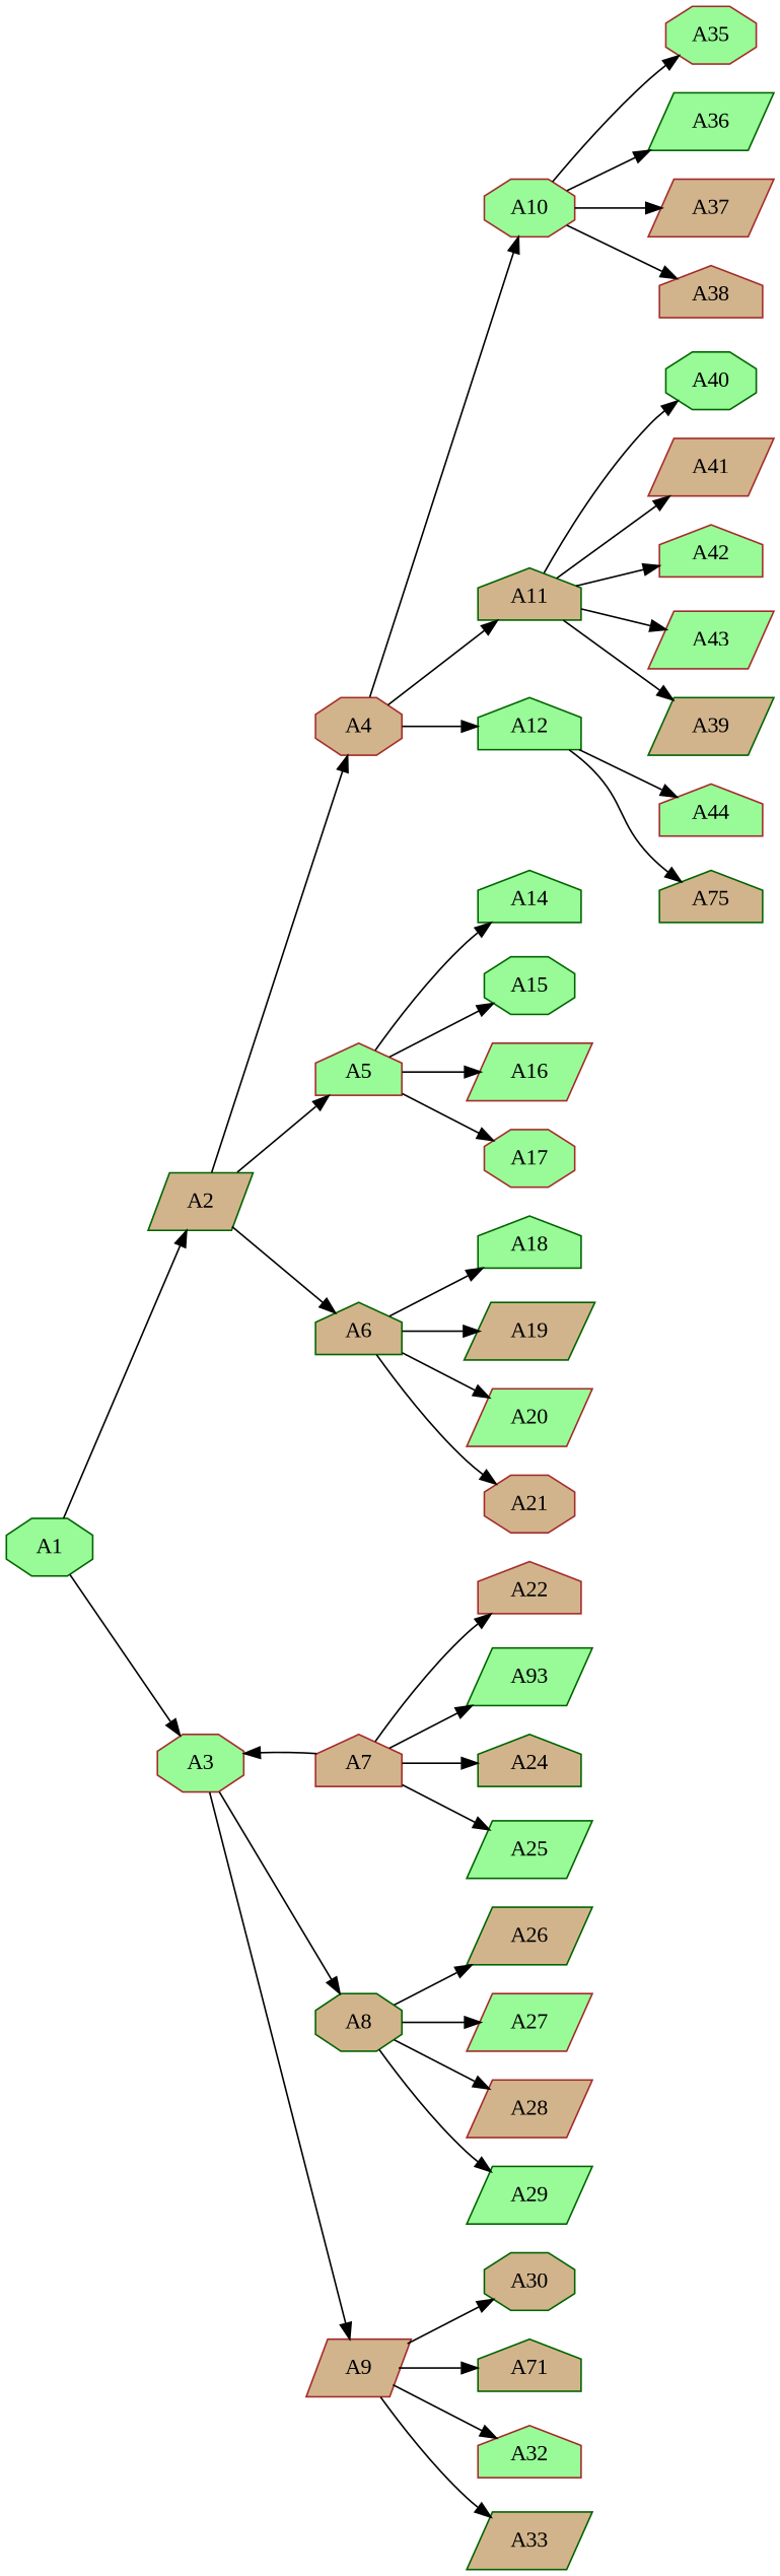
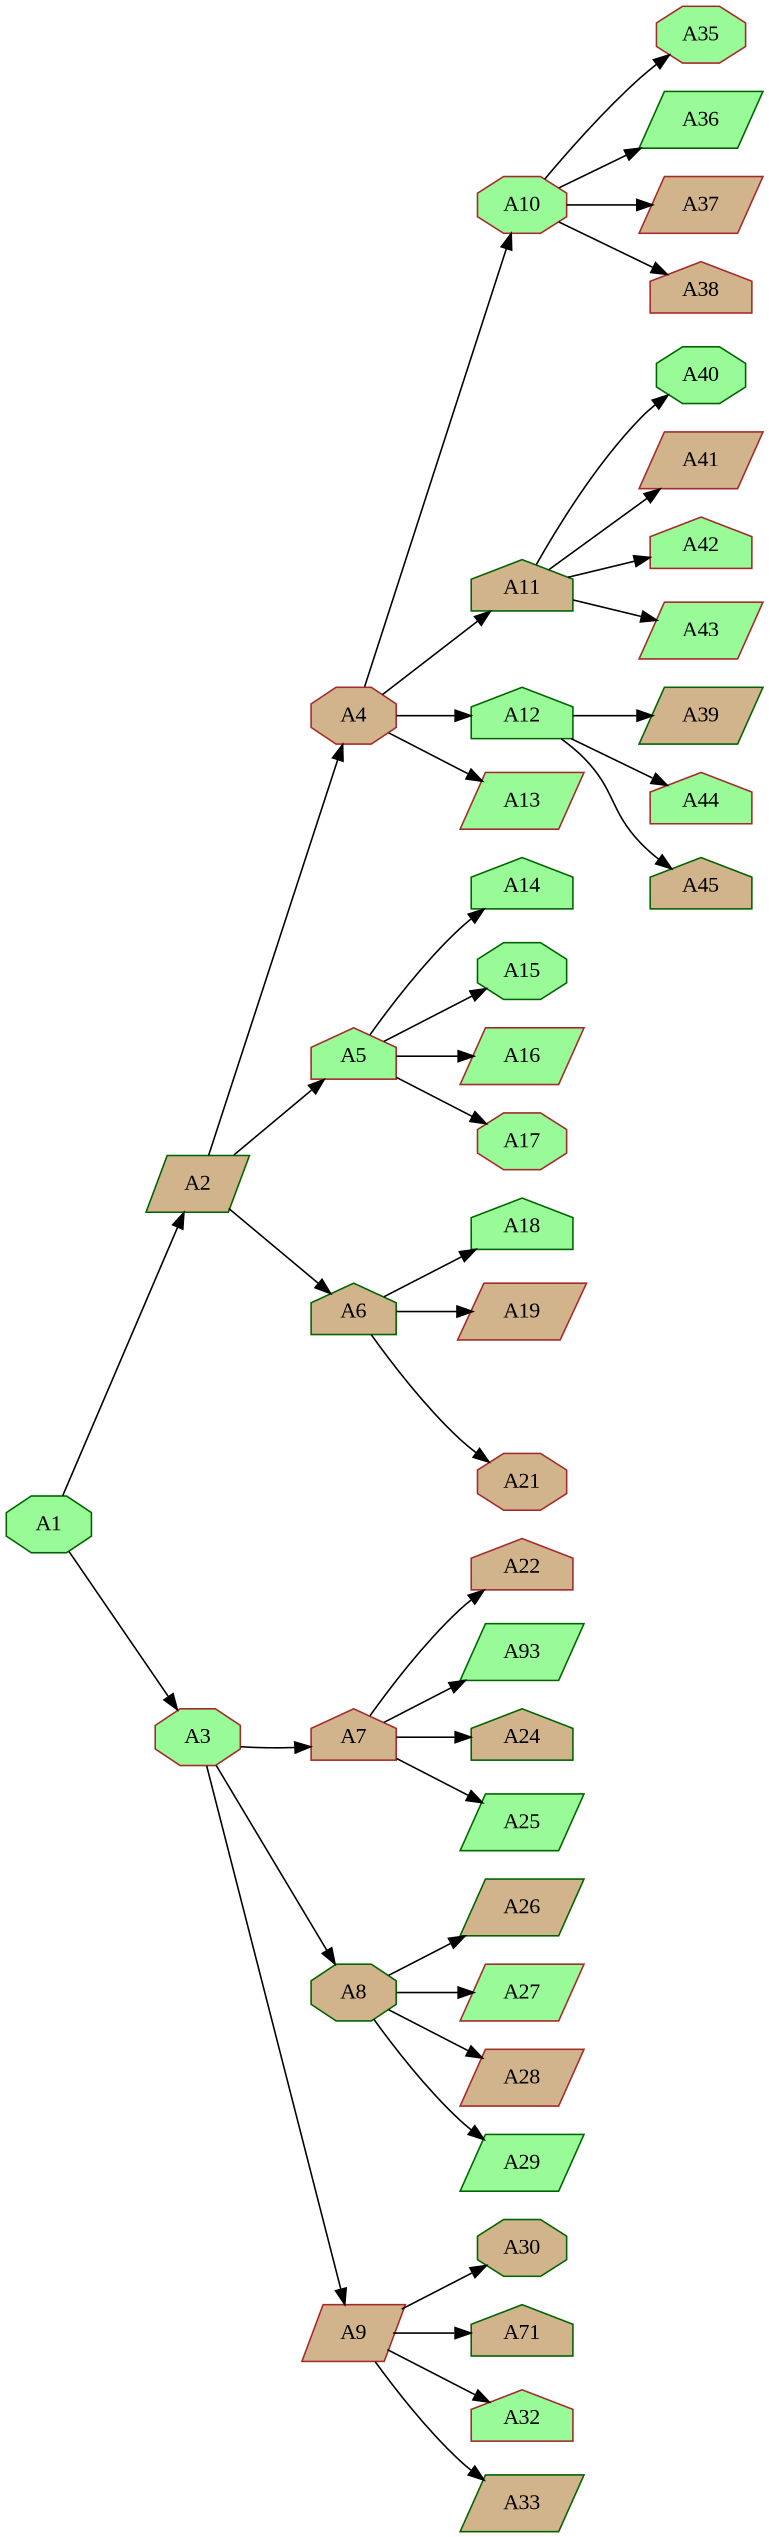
  digraph {
    fontname="Liberation Serif"
    rankdir=LR
    node [color=darkgreen fillcolor=palegreen fontname="Liberation Serif" shape=parallelogram style=filled]
    edge [fontname="Liberation Serif"]
    A1 [shape=octagon]
    A2 [fillcolor=tan]
    A3 [color=brown shape=octagon]
    A4 [color=brown fillcolor=tan shape=octagon]
    A5 [color=brown shape=house]
    A6 [fillcolor=tan shape=house]
    A7 [color=brown fillcolor=tan shape=house]
    A8 [fillcolor=tan shape=octagon]
    A9 [color=brown fillcolor=tan]
    A10 [color=brown shape=octagon]
    A11 [fillcolor=tan shape=house]
    A12 [shape=house]
+   A13 [color=brown]
    A14 [shape=house]
    A15 [shape=octagon]
    A16 [color=brown]
    A17 [color=brown shape=octagon]
    A18 [shape=house]
-   A19 [fillcolor=tan]
-   A20 [color=brown]
+   A19 [color=brown fillcolor=tan]
    A21 [color=brown fillcolor=tan shape=octagon]
    A35 [color=brown shape=octagon]
    A36
    A37 [color=brown fillcolor=tan]
    A38 [color=brown fillcolor=tan shape=house]
    A39 [fillcolor=tan]
    A40 [shape=octagon]
    A41 [color=brown fillcolor=tan]
    A42 [color=brown shape=house]
    A43 [color=brown]
    A44 [color=brown shape=house]
-   A45 [fillcolor=tan shape=house label=A75]
+   A45 [fillcolor=tan shape=house]
    A22 [color=brown fillcolor=tan shape=house]
    n34 [label=A93]
    A24 [fillcolor=tan shape=house]
    A25
    A26 [fillcolor=tan]
    A27 [color=brown]
    A28 [color=brown fillcolor=tan]
    A29
    A30 [fillcolor=tan shape=octagon]
    n42 [fillcolor=tan label=A71 shape=house]
    A32 [color=brown shape=house]
    A33 [fillcolor=tan]
    A1 -> A2
    A1 -> A3
    A2 -> A4
    A2 -> A5
    A2 -> A6
-   A7 -> A3
+   A3 -> A7
    A3 -> A8
    A3 -> A9
    A4 -> A10
    A4 -> A11
    A4 -> A12
+   A4 -> A13
    A5 -> A14
    A5 -> A15
    A5 -> A16
    A5 -> A17
    A6 -> A18
    A6 -> A19
-   A6 -> A20
    A6 -> A21
    A7 -> A22
    A7 -> n34
    A7 -> A24
    A7 -> A25
    A8 -> A26
    A8 -> A27
    A8 -> A28
    A8 -> A29
    A9 -> A30
    A9 -> n42
    A9 -> A32
    A9 -> A33
    A10 -> A35
    A10 -> A36
    A10 -> A37
    A10 -> A38
-   A11 -> A39
+   A12 -> A39
    A11 -> A40
    A11 -> A41
    A11 -> A42
    A11 -> A43
    A12 -> A44
    A12 -> A45
  }
